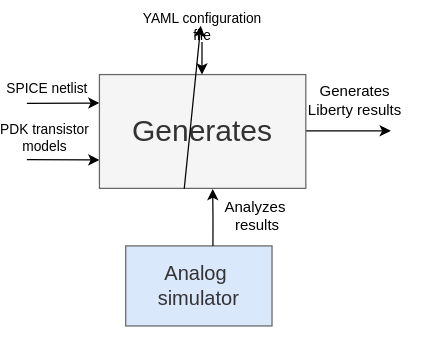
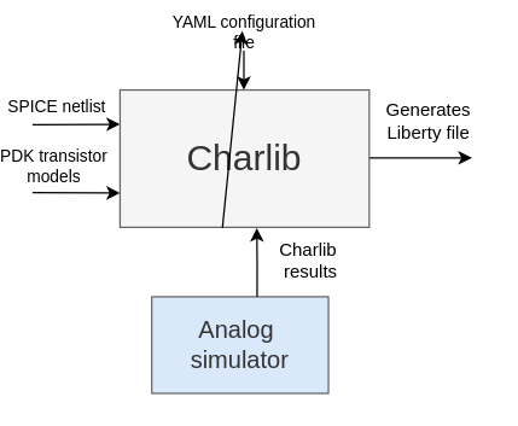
  <mxCell id="0" />
  <mxCell id="1" parent="0" />
  <mxCell id="2" style="edgeStyle=orthogonalEdgeStyle;rounded=0;orthogonalLoop=1;jettySize=auto;html=1;" edge="1" parent="1"><mxGeometry relative="1" as="geometry"><mxPoint x="160.005" y="59" as="targetPoint" /><mxPoint x="160" y="33" as="sourcePoint" /></mxGeometry></mxCell>
  <mxCell id="3" style="edgeStyle=orthogonalEdgeStyle;rounded=0;orthogonalLoop=1;jettySize=auto;html=1;entryX=0;entryY=0.25;entryDx=0;entryDy=0;" edge="1" parent="1" target="8"><mxGeometry relative="1" as="geometry"><mxPoint x="20" y="82" as="sourcePoint" /><Array as="points"><mxPoint x="20" y="82" /><mxPoint x="53" y="82" /></Array></mxGeometry></mxCell>
  <mxCell id="4" value="SPICE netlist" style="edgeLabel;html=1;align=center;verticalAlign=middle;resizable=0;points=[];labelBackgroundColor=none;" vertex="1" connectable="0" parent="3"><mxGeometry x="-0.613" y="-1" relative="1" as="geometry"><mxPoint x="4" y="-13" as="offset" /></mxGeometry></mxCell>
  <mxCell id="5" style="edgeStyle=orthogonalEdgeStyle;rounded=0;orthogonalLoop=1;jettySize=auto;html=1;entryX=0;entryY=0.75;entryDx=0;entryDy=0;" edge="1" parent="1" target="8"><mxGeometry relative="1" as="geometry"><mxPoint x="20" y="127" as="sourcePoint" /><Array as="points"><mxPoint x="20" y="127" /><mxPoint x="54" y="127" /></Array></mxGeometry></mxCell>
  <mxCell id="6" value="PDK transistor&lt;div&gt;models&lt;/div&gt;" style="edgeLabel;html=1;align=center;verticalAlign=middle;resizable=0;points=[];labelBackgroundColor=none;" vertex="1" connectable="0" parent="5"><mxGeometry x="-0.679" y="1" relative="1" as="geometry"><mxPoint x="4" y="-17" as="offset" /></mxGeometry></mxCell>
  <mxCell id="7" style="edgeStyle=orthogonalEdgeStyle;rounded=0;orthogonalLoop=1;jettySize=auto;html=1;" edge="1" parent="1" source="8"><mxGeometry relative="1" as="geometry"><mxPoint x="311" y="104" as="targetPoint" /></mxGeometry></mxCell>
- <mxCell id="8" value="&lt;font style=&quot;font-size: 24px;&quot;&gt;Generates&lt;/font&gt;" style="rounded=0;whiteSpace=wrap;html=1;fontSize=20;fillColor=#f5f5f5;fontColor=#333333;strokeColor=#666666;" vertex="1" parent="1"><mxGeometry x="78" y="59" width="165" height="91" as="geometry" /></mxCell>
+ <mxCell id="8" value="&lt;font style=&quot;font-size: 24px;&quot;&gt;Charlib&lt;/font&gt;" style="rounded=0;whiteSpace=wrap;html=1;fontSize=20;fillColor=#f5f5f5;fontColor=#333333;strokeColor=#666666;" vertex="1" parent="1"><mxGeometry x="78" y="59" width="165" height="91" as="geometry" /></mxCell>
  <mxCell id="9" value="&lt;font&gt;Analog&amp;nbsp;&lt;/font&gt;&lt;div&gt;&lt;font&gt;simulator&lt;/font&gt;&lt;/div&gt;" style="rounded=0;whiteSpace=wrap;html=1;fontSize=16;fillColor=#dae8fc;fontColor=#333333;strokeColor=#666666;" vertex="1" parent="1"><mxGeometry x="99" y="196" width="117" height="64" as="geometry" /></mxCell>
  <mxCell id="10" value="YAML configuration&lt;div&gt;file&lt;/div&gt;" style="edgeLabel;html=1;align=center;verticalAlign=middle;resizable=0;points=[];labelBorderColor=none;labelBackgroundColor=none;" vertex="1" connectable="0" parent="1"><mxGeometry x="159" y="20" as="geometry" /></mxCell>
  <mxCell id="11" style="edgeStyle=orthogonalEdgeStyle;rounded=0;orthogonalLoop=1;jettySize=auto;html=1;exitX=0.411;exitY=1.003;exitDx=0;exitDy=0;exitPerimeter=0;" edge="1" parent="1" source="8" target="10"><mxGeometry relative="1" as="geometry"><mxPoint x="145.25" y="150" as="sourcePoint" /><mxPoint x="145.358" y="195.232" as="targetPoint" /></mxGeometry></mxCell>
  <mxCell id="12" style="edgeStyle=orthogonalEdgeStyle;rounded=0;orthogonalLoop=1;jettySize=auto;html=1;exitX=0.75;exitY=0;exitDx=0;exitDy=0;entryX=0.658;entryY=1.005;entryDx=0;entryDy=0;entryPerimeter=0;" edge="1" parent="1"><mxGeometry relative="1" as="geometry"><mxPoint x="168.75" y="196" as="sourcePoint" /><mxPoint x="168.57" y="150.455" as="targetPoint" /><Array as="points"><mxPoint x="169" y="174" /><mxPoint x="169" y="174" /></Array></mxGeometry></mxCell>
- <mxCell id="13" value="Analyzes&amp;nbsp;&lt;div&gt;results&lt;/div&gt;" style="text;html=1;align=center;verticalAlign=middle;resizable=0;points=[];autosize=1;strokeColor=none;fillColor=none;" vertex="1" parent="1"><mxGeometry x="168" y="151" width="71" height="42" as="geometry" /></mxCell>
- <mxCell id="14" value="Generates&lt;div&gt;Liberty results&lt;/div&gt;" style="text;html=1;align=center;verticalAlign=middle;resizable=0;points=[];autosize=1;strokeColor=none;fillColor=none;" vertex="1" parent="1"><mxGeometry x="244" y="59" width="75" height="42" as="geometry" /></mxCell>
+ <mxCell id="13" value="Charlib&amp;nbsp;&lt;div&gt;results&lt;/div&gt;" style="text;html=1;align=center;verticalAlign=middle;resizable=0;points=[];autosize=1;strokeColor=none;fillColor=none;" vertex="1" parent="1"><mxGeometry x="168" y="151" width="71" height="42" as="geometry" /></mxCell>
+ <mxCell id="14" value="Generates&lt;div&gt;Liberty file&lt;/div&gt;" style="text;html=1;align=center;verticalAlign=middle;resizable=0;points=[];autosize=1;strokeColor=none;fillColor=none;" vertex="1" parent="1"><mxGeometry x="244" y="59" width="75" height="42" as="geometry" /></mxCell>
